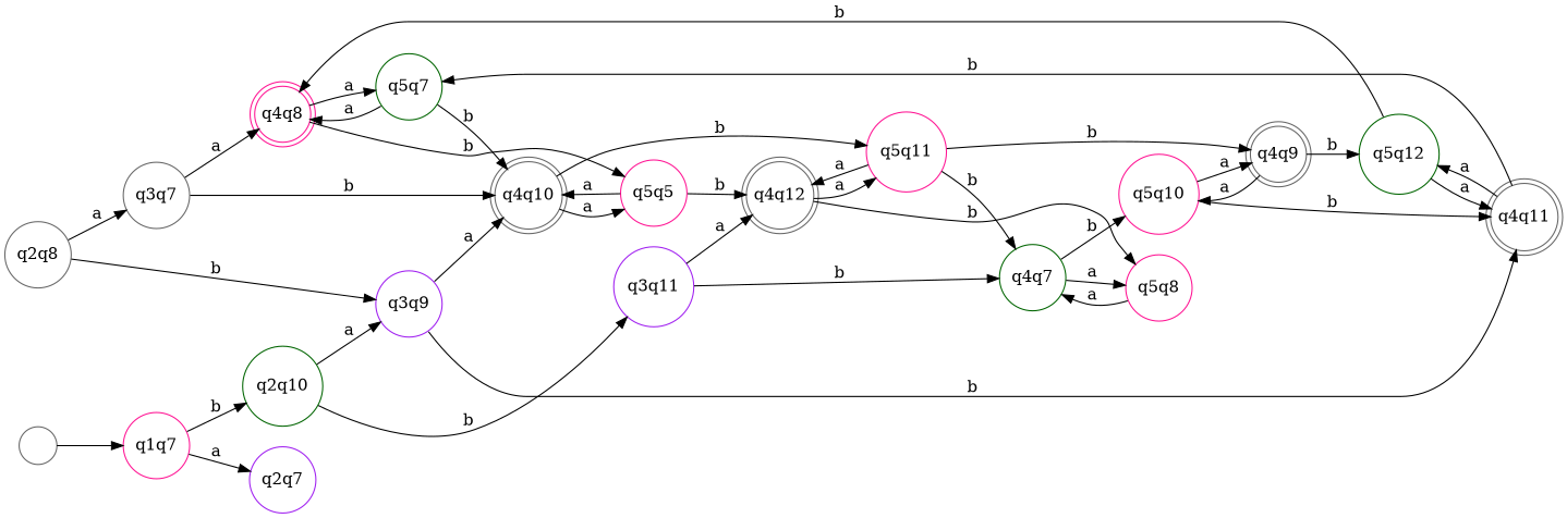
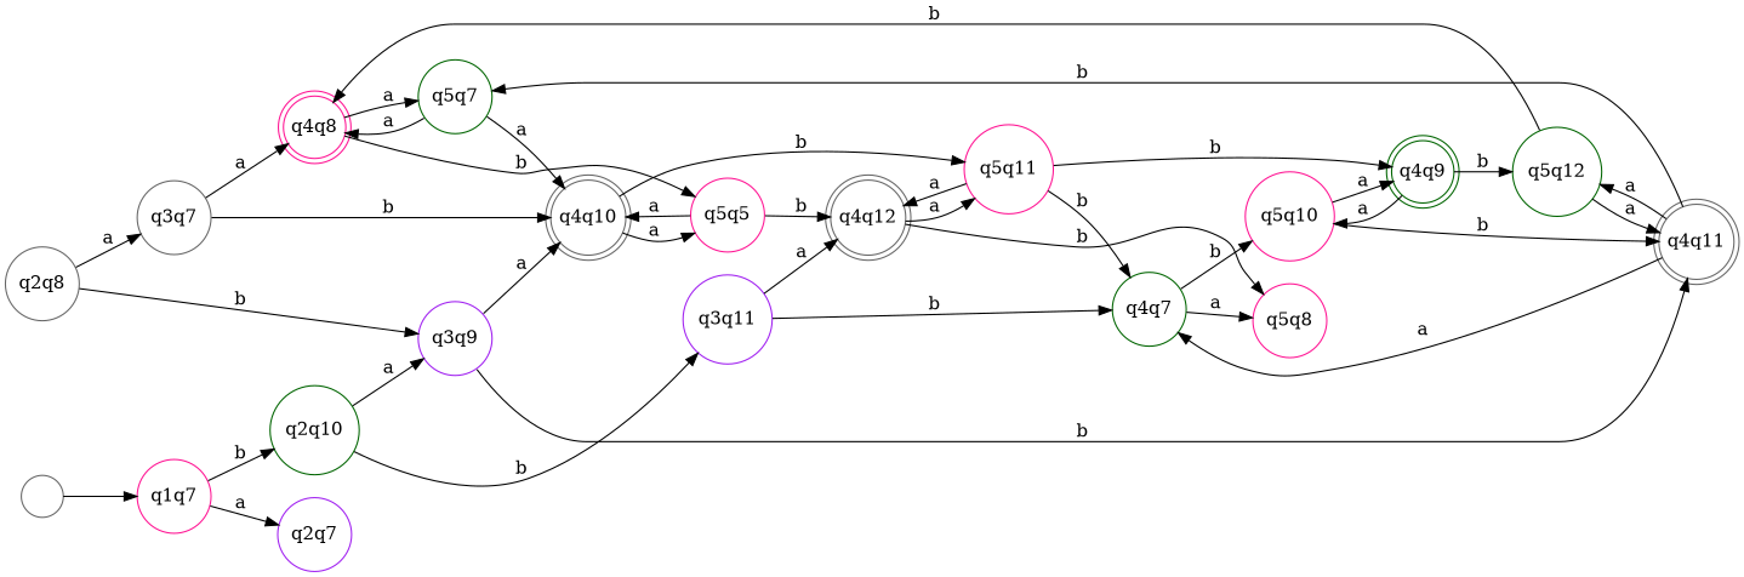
  digraph {
    rankdir=LR
    node [color=gray40 margin=0.06 shape=circle]
    q4q8 [color=deeppink margin=0 shape=doublecircle]
    q5q7 [color=darkgreen]
    n3 [color=deeppink label=q5q5]
    q4q10 [margin=0 shape=doublecircle]
    q4q12 [margin=0 shape=doublecircle]
-   q4q9 [margin=0 shape=doublecircle]
+   q4q9 [color=darkgreen margin=0 shape=doublecircle]
    q5q10 [color=deeppink]
    q5q12 [color=darkgreen]
    q4q11 [margin=0 shape=doublecircle]
    q5q11 [color=deeppink]
    q4q7 [color=darkgreen]
    q5q8 [color=deeppink]
    " " [width=0]
    q1q7 [color=deeppink]
    q2q7 [color=purple]
    q2q10 [color=darkgreen]
    q3q9 [color=purple]
    q3q11 [color=purple]
    q2q8
    q3q7
    q4q8 -> q5q7 [label=a]
    q4q8 -> n3 [label=b]
    q5q7 -> q4q8 [label=a]
-   q5q7 -> q4q10 [label=b]
+   q5q7 -> q4q10 [label=a]
    n3 -> q4q10 [label=a]
    n3 -> q4q12 [label=b]
    q4q10 -> n3 [label=a]
    q4q10 -> q5q11 [label=b]
    q4q12 -> q5q11 [label=a]
    q4q12 -> q5q8 [label=b]
    q4q9 -> q5q10 [label=a]
    q4q9 -> q5q12 [label=b]
    q5q10 -> q4q9 [label=a]
    q5q10 -> q4q11 [label=b]
    q5q12 -> q4q8 [label=b]
    q5q12 -> q4q11 [label=a]
    q4q11 -> q5q7 [label=b]
    q4q11 -> q5q12 [label=a]
    q5q11 -> q4q12 [label=a]
    q5q11 -> q4q9 [label=b]
    q5q11 -> q4q7 [label=b]
    q4q7 -> q5q10 [label=b]
    q4q7 -> q5q8 [label=a]
-   q5q8 -> q4q7 [label=a]
+   q4q11 -> q4q7 [label=a]
    " " -> q1q7
    q1q7 -> q2q7 [label=a]
    q1q7 -> q2q10 [label=b]
    q2q10 -> q3q9 [label=a]
    q2q10 -> q3q11 [label=b]
    q3q9 -> q4q10 [label=a]
    q3q9 -> q4q11 [label=b]
    q3q11 -> q4q12 [label=a]
    q3q11 -> q4q7 [label=b]
    q2q8 -> q3q9 [label=b]
    q2q8 -> q3q7 [label=a]
    q3q7 -> q4q8 [label=a]
    q3q7 -> q4q10 [label=b]
  }
